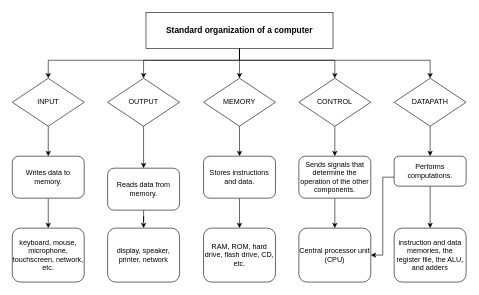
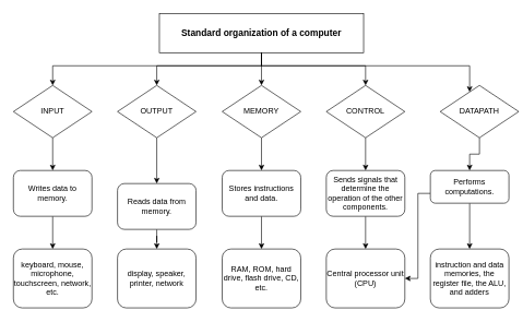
  <mxCell id="0" />
  <mxCell id="1" parent="0" />
  <mxCell id="2" style="edgeStyle=orthogonalEdgeStyle;rounded=0;orthogonalLoop=1;jettySize=auto;html=1;exitX=0.5;exitY=1;exitDx=0;exitDy=0;entryX=0.5;entryY=0;entryDx=0;entryDy=0;" parent="1" source="3" target="13" edge="1"><mxGeometry relative="1" as="geometry" /></mxCell>
  <mxCell id="3" value="INPUT" style="rhombus;whiteSpace=wrap;html=1;" parent="1" vertex="1"><mxGeometry x="20" y="130" width="120" height="80" as="geometry" /></mxCell>
  <mxCell id="4" style="edgeStyle=orthogonalEdgeStyle;rounded=0;orthogonalLoop=1;jettySize=auto;html=1;exitX=0.5;exitY=1;exitDx=0;exitDy=0;entryX=0.5;entryY=0;entryDx=0;entryDy=0;" parent="1" source="5" target="17" edge="1"><mxGeometry relative="1" as="geometry" /></mxCell>
  <mxCell id="5" value="MEMORY" style="rhombus;whiteSpace=wrap;html=1;" parent="1" vertex="1"><mxGeometry x="339" y="130" width="120" height="80" as="geometry" /></mxCell>
  <mxCell id="6" style="edgeStyle=orthogonalEdgeStyle;rounded=0;orthogonalLoop=1;jettySize=auto;html=1;exitX=0.5;exitY=1;exitDx=0;exitDy=0;entryX=0.5;entryY=0;entryDx=0;entryDy=0;" parent="1" source="7" target="19" edge="1"><mxGeometry relative="1" as="geometry" /></mxCell>
  <mxCell id="7" value="CONTROL" style="rhombus;whiteSpace=wrap;html=1;" parent="1" vertex="1"><mxGeometry x="498" y="130" width="120" height="80" as="geometry" /></mxCell>
  <mxCell id="8" style="edgeStyle=orthogonalEdgeStyle;rounded=0;orthogonalLoop=1;jettySize=auto;html=1;exitX=0.5;exitY=1;exitDx=0;exitDy=0;entryX=0.5;entryY=0;entryDx=0;entryDy=0;" parent="1" source="9" target="22" edge="1"><mxGeometry relative="1" as="geometry" /></mxCell>
- <mxCell id="9" value="DATAPATH" style="rhombus;whiteSpace=wrap;html=1;" parent="1" vertex="1"><mxGeometry x="657" y="130" width="120" height="80" as="geometry" /></mxCell>
+ <mxCell id="9" value="DATAPATH" style="rhombus;whiteSpace=wrap;html=1;" parent="1" vertex="1"><mxGeometry x="672" y="130" width="120" height="80" as="geometry" /></mxCell>
  <mxCell id="10" style="edgeStyle=orthogonalEdgeStyle;rounded=0;orthogonalLoop=1;jettySize=auto;html=1;exitX=0.5;exitY=1;exitDx=0;exitDy=0;entryX=0.5;entryY=0;entryDx=0;entryDy=0;" parent="1" source="11" target="15" edge="1"><mxGeometry relative="1" as="geometry" /></mxCell>
  <mxCell id="11" value="OUTPUT" style="rhombus;whiteSpace=wrap;html=1;" parent="1" vertex="1"><mxGeometry x="179" y="130" width="120" height="80" as="geometry" /></mxCell>
  <mxCell id="12" style="edgeStyle=orthogonalEdgeStyle;rounded=0;orthogonalLoop=1;jettySize=auto;html=1;entryX=0.5;entryY=0;entryDx=0;entryDy=0;" parent="1" source="13" target="31" edge="1"><mxGeometry relative="1" as="geometry" /></mxCell>
  <mxCell id="13" value="Writes data to memory." style="rounded=1;whiteSpace=wrap;html=1;fontSize=12;glass=0;strokeWidth=1;shadow=0;" parent="1" vertex="1"><mxGeometry x="20" y="260" width="120" height="70" as="geometry" /></mxCell>
  <mxCell id="14" style="edgeStyle=orthogonalEdgeStyle;rounded=0;orthogonalLoop=1;jettySize=auto;html=1;entryX=0.5;entryY=0;entryDx=0;entryDy=0;" parent="1" source="15" target="32" edge="1"><mxGeometry relative="1" as="geometry" /></mxCell>
  <mxCell id="15" value="Reads data from memory." style="rounded=1;whiteSpace=wrap;html=1;fontSize=12;glass=0;strokeWidth=1;shadow=0;" parent="1" vertex="1"><mxGeometry x="179" y="280" width="120" height="70" as="geometry" /></mxCell>
  <mxCell id="16" style="edgeStyle=orthogonalEdgeStyle;rounded=0;orthogonalLoop=1;jettySize=auto;html=1;entryX=0.5;entryY=0;entryDx=0;entryDy=0;" parent="1" source="17" target="33" edge="1"><mxGeometry relative="1" as="geometry" /></mxCell>
  <mxCell id="17" value="Stores instructions and data." style="rounded=1;whiteSpace=wrap;html=1;fontSize=12;glass=0;strokeWidth=1;shadow=0;" parent="1" vertex="1"><mxGeometry x="339" y="260" width="120" height="70" as="geometry" /></mxCell>
  <mxCell id="18" style="edgeStyle=orthogonalEdgeStyle;rounded=0;orthogonalLoop=1;jettySize=auto;html=1;entryX=0.5;entryY=0;entryDx=0;entryDy=0;" parent="1" source="19" target="30" edge="1"><mxGeometry relative="1" as="geometry" /></mxCell>
  <mxCell id="19" value="Sends signals that determine the operation of the other components." style="rounded=1;whiteSpace=wrap;html=1;fontSize=12;glass=0;strokeWidth=1;shadow=0;" parent="1" vertex="1"><mxGeometry x="498" y="260" width="120" height="70" as="geometry" /></mxCell>
  <mxCell id="20" style="edgeStyle=orthogonalEdgeStyle;rounded=0;orthogonalLoop=1;jettySize=auto;html=1;entryX=0.5;entryY=0;entryDx=0;entryDy=0;" parent="1" source="22" target="29" edge="1"><mxGeometry relative="1" as="geometry" /></mxCell>
  <mxCell id="21" style="edgeStyle=orthogonalEdgeStyle;rounded=0;orthogonalLoop=1;jettySize=auto;html=1;entryX=1;entryY=0.5;entryDx=0;entryDy=0;" parent="1" source="22" target="30" edge="1"><mxGeometry relative="1" as="geometry"><Array as="points"><mxPoint x="638" y="295" /><mxPoint x="638" y="425" /></Array></mxGeometry></mxCell>
  <mxCell id="22" value="Performs computations." style="rounded=1;whiteSpace=wrap;html=1;fontSize=12;glass=0;strokeWidth=1;shadow=0;" parent="1" vertex="1"><mxGeometry x="657" y="260" width="120" height="50" as="geometry" /></mxCell>
  <mxCell id="23" value="&lt;font style=&quot;font-size: 14px&quot;&gt;&lt;b&gt;Standard organization of a computer&lt;/b&gt;&lt;/font&gt;" style="rounded=0;whiteSpace=wrap;html=1;" parent="1" vertex="1"><mxGeometry x="243" y="20" width="312" height="60" as="geometry" /></mxCell>
  <mxCell id="24" value="" style="group" parent="1" vertex="1" connectable="0"><mxGeometry x="80" y="100" width="637" height="10" as="geometry" /></mxCell>
  <mxCell id="25" style="edgeStyle=orthogonalEdgeStyle;rounded=0;orthogonalLoop=1;jettySize=auto;html=1;entryX=0.5;entryY=0;entryDx=0;entryDy=0;exitX=0.5;exitY=1;exitDx=0;exitDy=0;" parent="24" source="23" target="3" edge="1"><mxGeometry relative="1" as="geometry"><Array as="points"><mxPoint x="319" /><mxPoint /></Array></mxGeometry></mxCell>
  <mxCell id="26" style="edgeStyle=orthogonalEdgeStyle;rounded=0;orthogonalLoop=1;jettySize=auto;html=1;entryX=0.5;entryY=0;entryDx=0;entryDy=0;" parent="24" source="23" target="5" edge="1"><mxGeometry relative="1" as="geometry"><Array as="points"><mxPoint x="319" y="-10" /><mxPoint x="319" y="-10" /></Array></mxGeometry></mxCell>
  <mxCell id="27" style="edgeStyle=orthogonalEdgeStyle;rounded=0;orthogonalLoop=1;jettySize=auto;html=1;entryX=0.5;entryY=0;entryDx=0;entryDy=0;" parent="24" source="23" target="7" edge="1"><mxGeometry relative="1" as="geometry"><Array as="points"><mxPoint x="319" /><mxPoint x="478" /></Array></mxGeometry></mxCell>
  <mxCell id="28" style="edgeStyle=orthogonalEdgeStyle;rounded=0;orthogonalLoop=1;jettySize=auto;html=1;exitX=0.5;exitY=1;exitDx=0;exitDy=0;" parent="24" source="23" target="9" edge="1"><mxGeometry relative="1" as="geometry"><Array as="points"><mxPoint x="319" /><mxPoint x="637" /></Array></mxGeometry></mxCell>
  <mxCell id="29" value="instruction and data memories, the register file, the ALU, and adders" style="rounded=1;whiteSpace=wrap;html=1;" parent="1" vertex="1"><mxGeometry x="657" y="380" width="120" height="90" as="geometry" /></mxCell>
  <mxCell id="30" value="Central processor unit (CPU)" style="rounded=1;whiteSpace=wrap;html=1;" parent="1" vertex="1"><mxGeometry x="498" y="380" width="120" height="90" as="geometry" /></mxCell>
  <mxCell id="31" value="keyboard, mouse, microphone, touchscreen, network, etc." style="rounded=1;whiteSpace=wrap;html=1;" parent="1" vertex="1"><mxGeometry x="20" y="380" width="120" height="90" as="geometry" /></mxCell>
  <mxCell id="32" value="display, speaker, printer, network" style="rounded=1;whiteSpace=wrap;html=1;" parent="1" vertex="1"><mxGeometry x="179" y="380" width="120" height="90" as="geometry" /></mxCell>
  <mxCell id="33" value="RAM, ROM, hard drive, flash drive, CD, etc." style="rounded=1;whiteSpace=wrap;html=1;" parent="1" vertex="1"><mxGeometry x="339" y="380" width="120" height="90" as="geometry" /></mxCell>
  <mxCell id="34" style="edgeStyle=orthogonalEdgeStyle;rounded=0;orthogonalLoop=1;jettySize=auto;html=1;" parent="1" source="23" edge="1"><mxGeometry relative="1" as="geometry"><mxPoint x="239" y="130" as="targetPoint" /><Array as="points"><mxPoint x="399" y="100" /><mxPoint x="239" y="100" /></Array></mxGeometry></mxCell>
